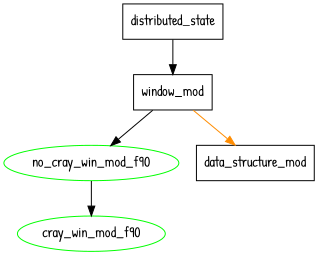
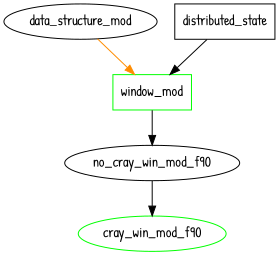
  digraph {
    fontname="Patrick Hand"
    node [color=green fontname="Patrick Hand" shape=box]
    edge [color=black fontname="Patrick Hand"]
-   no_cray_win_mod_f90 [shape=ellipse]
-   window_mod [color=black]
-   data_structure_mod [color=""]
+   no_cray_win_mod_f90 [color=black shape=ellipse]
+   window_mod
+   data_structure_mod [shape=ellipse color=""]
    cray_win_mod_f90 [shape=ellipse]
    distributed_state [color=""]
    no_cray_win_mod_f90 -> cray_win_mod_f90
    window_mod -> no_cray_win_mod_f90
-   window_mod -> data_structure_mod [color=darkorange]
+   data_structure_mod -> window_mod [color=darkorange]
    distributed_state -> window_mod
  }
